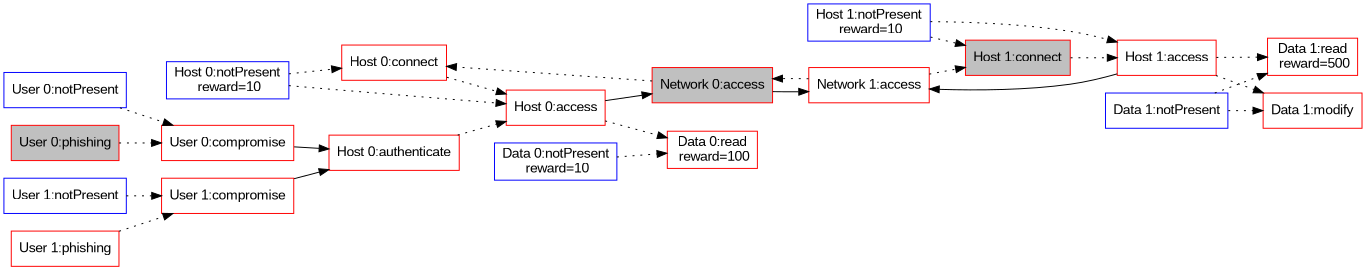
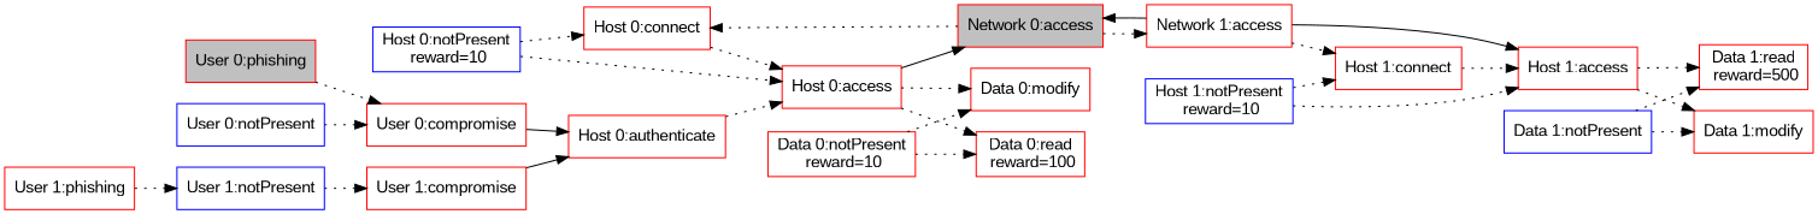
  digraph {
    fontname="Liberation Sans"
    rankdir=LR
    node [color=red fillcolor=white fontname="Liberation Sans" shape=box style=filled]
    edge [fontname="Liberation Sans" style=dotted]
    n1 [color=blue label="Host 0:notPresent\n reward=10"]
    n2 [label="Host 0:connect"]
    n3 [label="Host 0:access"]
    n4 [fillcolor=grey label="Network 0:access"]
    n5 [label="Data 0:read\n reward=100"]
+   n6 [label="Data 0:modify"]
    n7 [label="Host 0:authenticate"]
    n8 [label="User 0:compromise"]
    n9 [label="User 1:compromise"]
    n10 [label="Network 1:access"]
-   n11 [fillcolor=grey label="Host 1:connect"]
+   n11 [label="Host 1:connect"]
    n12 [color=blue label="Host 1:notPresent\n reward=10"]
    n13 [label="Host 1:access"]
    n14 [label="Data 1:read\n reward=500"]
    n15 [label="Data 1:modify"]
-   n16 [color=blue label="Data 0:notPresent\n reward=10"]
+   n16 [label="Data 0:notPresent\n reward=10"]
    n17 [color=blue label="Data 1:notPresent"]
    n18 [color=blue label="User 0:notPresent"]
    n19 [fillcolor=grey label="User 0:phishing"]
    n20 [color=blue label="User 1:notPresent"]
    n21 [label="User 1:phishing"]
    n1 -> n2
    n1 -> n3
    n2 -> n3
    n3 -> n4 [style=solid]
    n3 -> n5
+   n3 -> n6
    n4 -> n2
-   n4 -> n10 [style=solid]
+   n4 -> n10
    n7 -> n3
    n8 -> n7 [style=solid]
    n9 -> n7 [style=solid]
-   n10 -> n4
+   n10 -> n4 [style=solid]
    n10 -> n11
    n11 -> n13
    n12 -> n11
    n12 -> n13
-   n13 -> n10 [style=solid]
+   n10 -> n13 [style=solid]
    n13 -> n14
    n13 -> n15
    n16 -> n5
+   n16 -> n6
    n17 -> n14
    n17 -> n15
    n18 -> n8
    n19 -> n8
    n20 -> n9
-   n21 -> n9
+   n21 -> n20
  }
